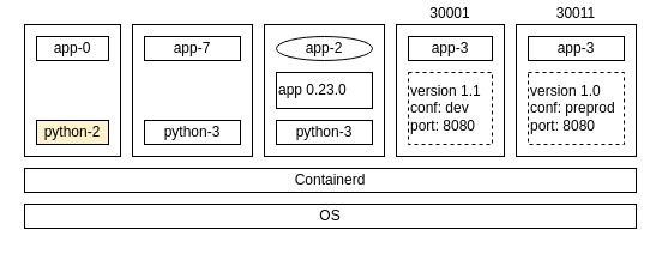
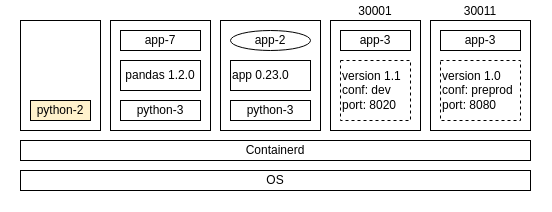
  <mxCell id="0" />
  <mxCell id="1" parent="0" />
  <mxCell id="2" value="Containerd" style="rounded=0;whiteSpace=wrap;html=1;" vertex="1" parent="1"><mxGeometry x="20" y="140" width="510" height="20" as="geometry" /></mxCell>
  <mxCell id="3" value="" style="rounded=0;whiteSpace=wrap;html=1;" vertex="1" parent="1"><mxGeometry x="20" y="20" width="80" height="110" as="geometry" /></mxCell>
  <mxCell id="4" value="python-2" style="rounded=0;whiteSpace=wrap;html=1;fillColor=#fff2cc;" vertex="1" parent="1"><mxGeometry x="30" y="100" width="60" height="20" as="geometry" /></mxCell>
- <mxCell id="5" value="app-0" style="rounded=0;whiteSpace=wrap;html=1;" vertex="1" parent="1"><mxGeometry x="30" y="30" width="60" height="20" as="geometry" /></mxCell>
  <mxCell id="6" value="" style="rounded=0;whiteSpace=wrap;html=1;" vertex="1" parent="1"><mxGeometry x="110" y="20" width="100" height="110" as="geometry" /></mxCell>
  <mxCell id="7" value="python-3" style="rounded=0;whiteSpace=wrap;html=1;" vertex="1" parent="1"><mxGeometry x="120" y="100" width="80" height="20" as="geometry" /></mxCell>
  <mxCell id="8" value="app-7" style="rounded=0;whiteSpace=wrap;html=1;" vertex="1" parent="1"><mxGeometry x="120" y="30" width="80" height="20" as="geometry" /></mxCell>
  <mxCell id="9" value="OS" style="rounded=0;whiteSpace=wrap;html=1;" vertex="1" parent="1"><mxGeometry x="20" y="170" width="510" height="20" as="geometry" /></mxCell>
  <mxCell id="10" value="30001" style="rounded=0;whiteSpace=wrap;html=1;labelPosition=center;verticalLabelPosition=top;align=center;verticalAlign=bottom;" vertex="1" parent="1"><mxGeometry x="330" y="20" width="90" height="110" as="geometry" /></mxCell>
  <mxCell id="11" value="app-3" style="rounded=0;whiteSpace=wrap;html=1;" vertex="1" parent="1"><mxGeometry x="340" y="30" width="70" height="20" as="geometry" /></mxCell>
- <mxCell id="12" value="version 1.1&lt;br&gt;conf: dev&lt;br&gt;port: 8080" style="rounded=0;whiteSpace=wrap;html=1;align=left;dashed=1;" vertex="1" parent="1"><mxGeometry x="340" y="60" width="70" height="60" as="geometry" /></mxCell>
+ <mxCell id="12" value="version 1.1&lt;br&gt;conf: dev&lt;br&gt;port: 8020" style="rounded=0;whiteSpace=wrap;html=1;align=left;dashed=1;" vertex="1" parent="1"><mxGeometry x="340" y="60" width="70" height="60" as="geometry" /></mxCell>
  <mxCell id="13" value="30011" style="rounded=0;whiteSpace=wrap;html=1;labelPosition=center;verticalLabelPosition=top;align=center;verticalAlign=bottom;" vertex="1" parent="1"><mxGeometry x="430" y="20" width="100" height="110" as="geometry" /></mxCell>
  <mxCell id="14" value="app-3" style="rounded=0;whiteSpace=wrap;html=1;" vertex="1" parent="1"><mxGeometry x="440" y="30" width="80" height="20" as="geometry" /></mxCell>
  <mxCell id="15" value="version 1.0&lt;br&gt;conf: preprod&lt;br&gt;port: 8080" style="rounded=0;whiteSpace=wrap;html=1;align=left;dashed=1;" vertex="1" parent="1"><mxGeometry x="440" y="60" width="80" height="60" as="geometry" /></mxCell>
+ <mxCell id="16" value="pandas 1.2.0" style="rounded=0;whiteSpace=wrap;html=1;fontSize=12;align=center;" vertex="1" parent="1"><mxGeometry x="120" y="60" width="80" height="30" as="geometry" /></mxCell>
  <mxCell id="17" value="" style="rounded=0;whiteSpace=wrap;html=1;" vertex="1" parent="1"><mxGeometry x="220" y="20" width="100" height="110" as="geometry" /></mxCell>
  <mxCell id="18" value="python-3" style="rounded=0;whiteSpace=wrap;html=1;" vertex="1" parent="1"><mxGeometry x="230" y="100" width="80" height="20" as="geometry" /></mxCell>
  <mxCell id="19" value="app-2" style="ellipse;whiteSpace=wrap;html=1;" vertex="1" parent="1"><mxGeometry x="230" y="30" width="80" height="20" as="geometry" /></mxCell>
  <mxCell id="20" value="app 0.23.0" style="rounded=0;whiteSpace=wrap;html=1;fontSize=12;align=left;" vertex="1" parent="1"><mxGeometry x="230" y="60" width="80" height="30" as="geometry" /></mxCell>
